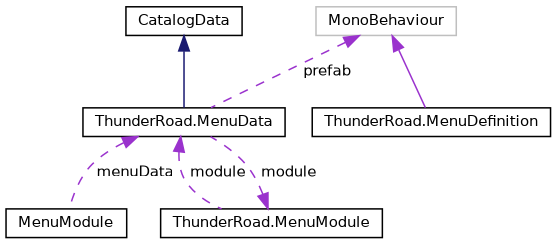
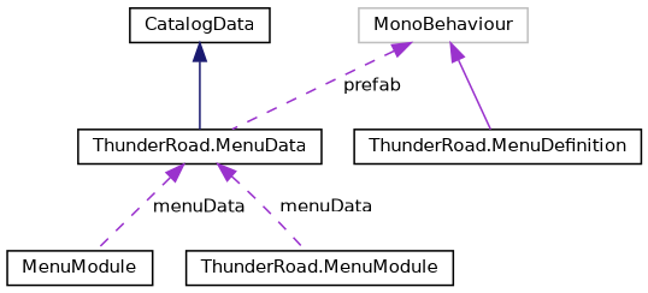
  digraph {
    node [color=black fillcolor=white fontname=Helvetica fontsize=10 shape=record style=filled]
    edge [color=darkorchid3 dir=back fontname=Helvetica fontsize=10 labelfontname=Helvetica labelfontsize=10 style=dashed]
    n1 [height=0.2 label=MenuModule width=0.4]
    n2 [height=0.2 label="ThunderRoad.MenuData" width=0.4]
    n3 [height=0.2 label="ThunderRoad.MenuModule" width=0.4]
    n4 [height=0.2 label=CatalogData width=0.4]
    n5 [height=0.2 label="ThunderRoad.MenuDefinition" width=0.4]
    n6 [color=grey75 height=0.2 label=MonoBehaviour width=0.4]
    n2 -> n1 [label=" menuData"]
-   n2 -> n3 [label=" module"]
-   n3 -> n2 [label=" module"]
+   n2 -> n3 [label=" menuData"]
    n4 -> n2 [color=midnightblue style=solid]
    n6 -> n2 [label=" prefab"]
    n6 -> n5 [style=solid]
  }
